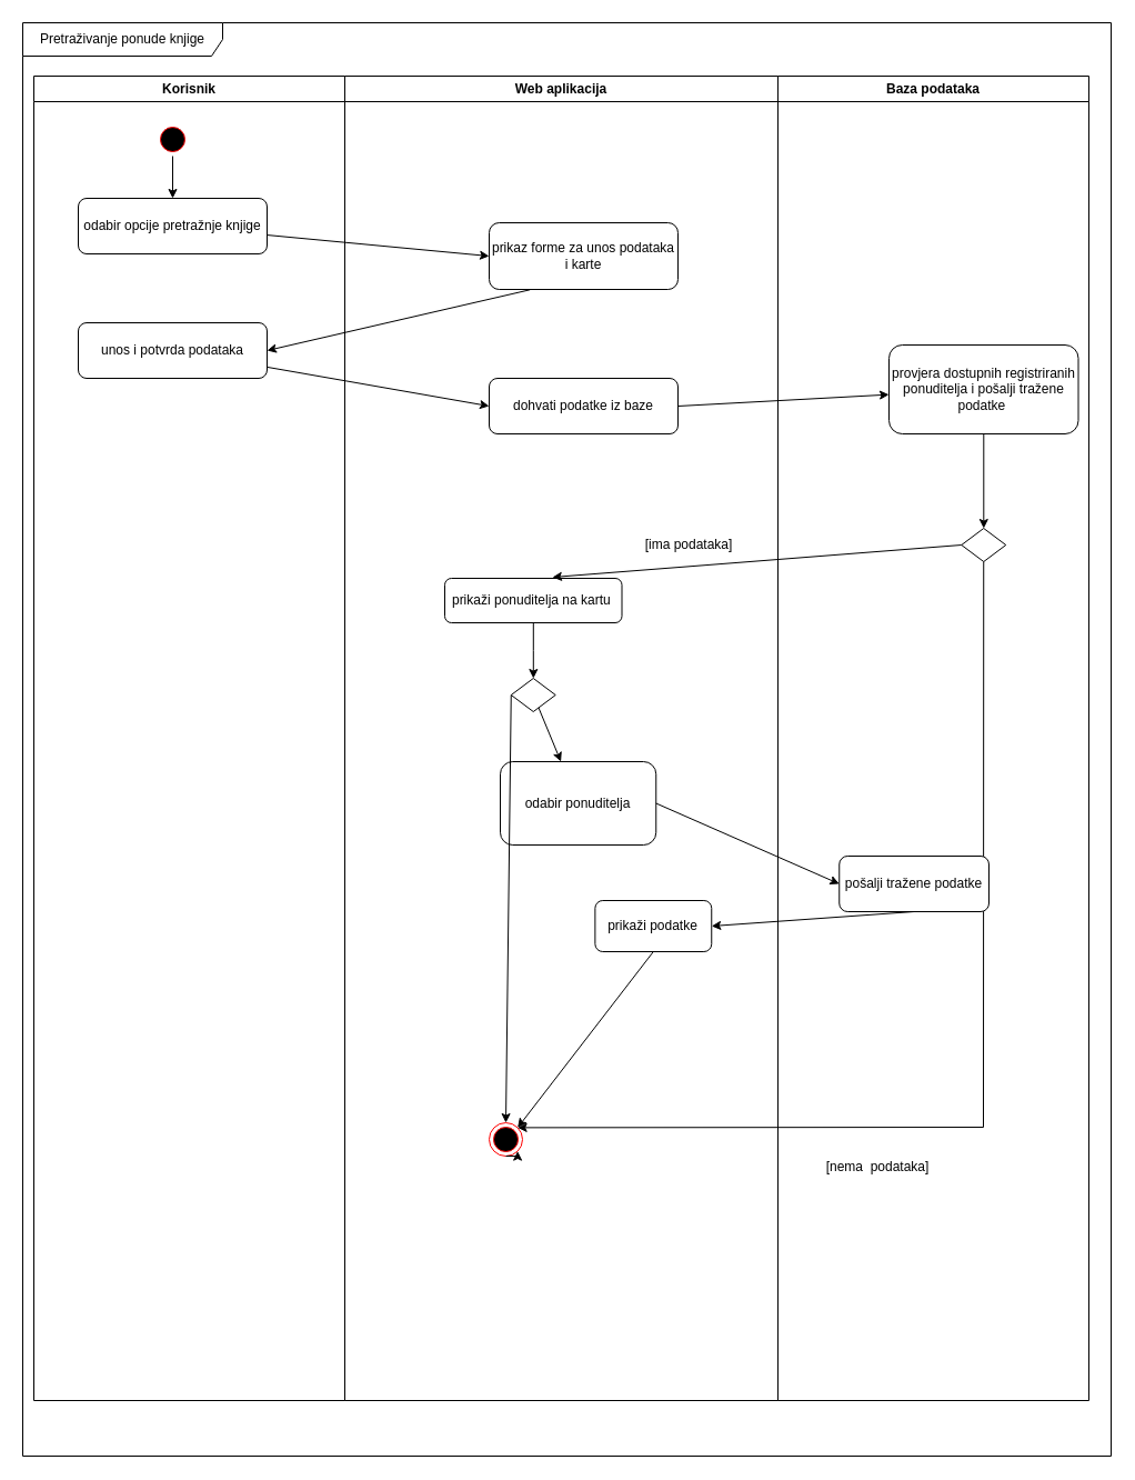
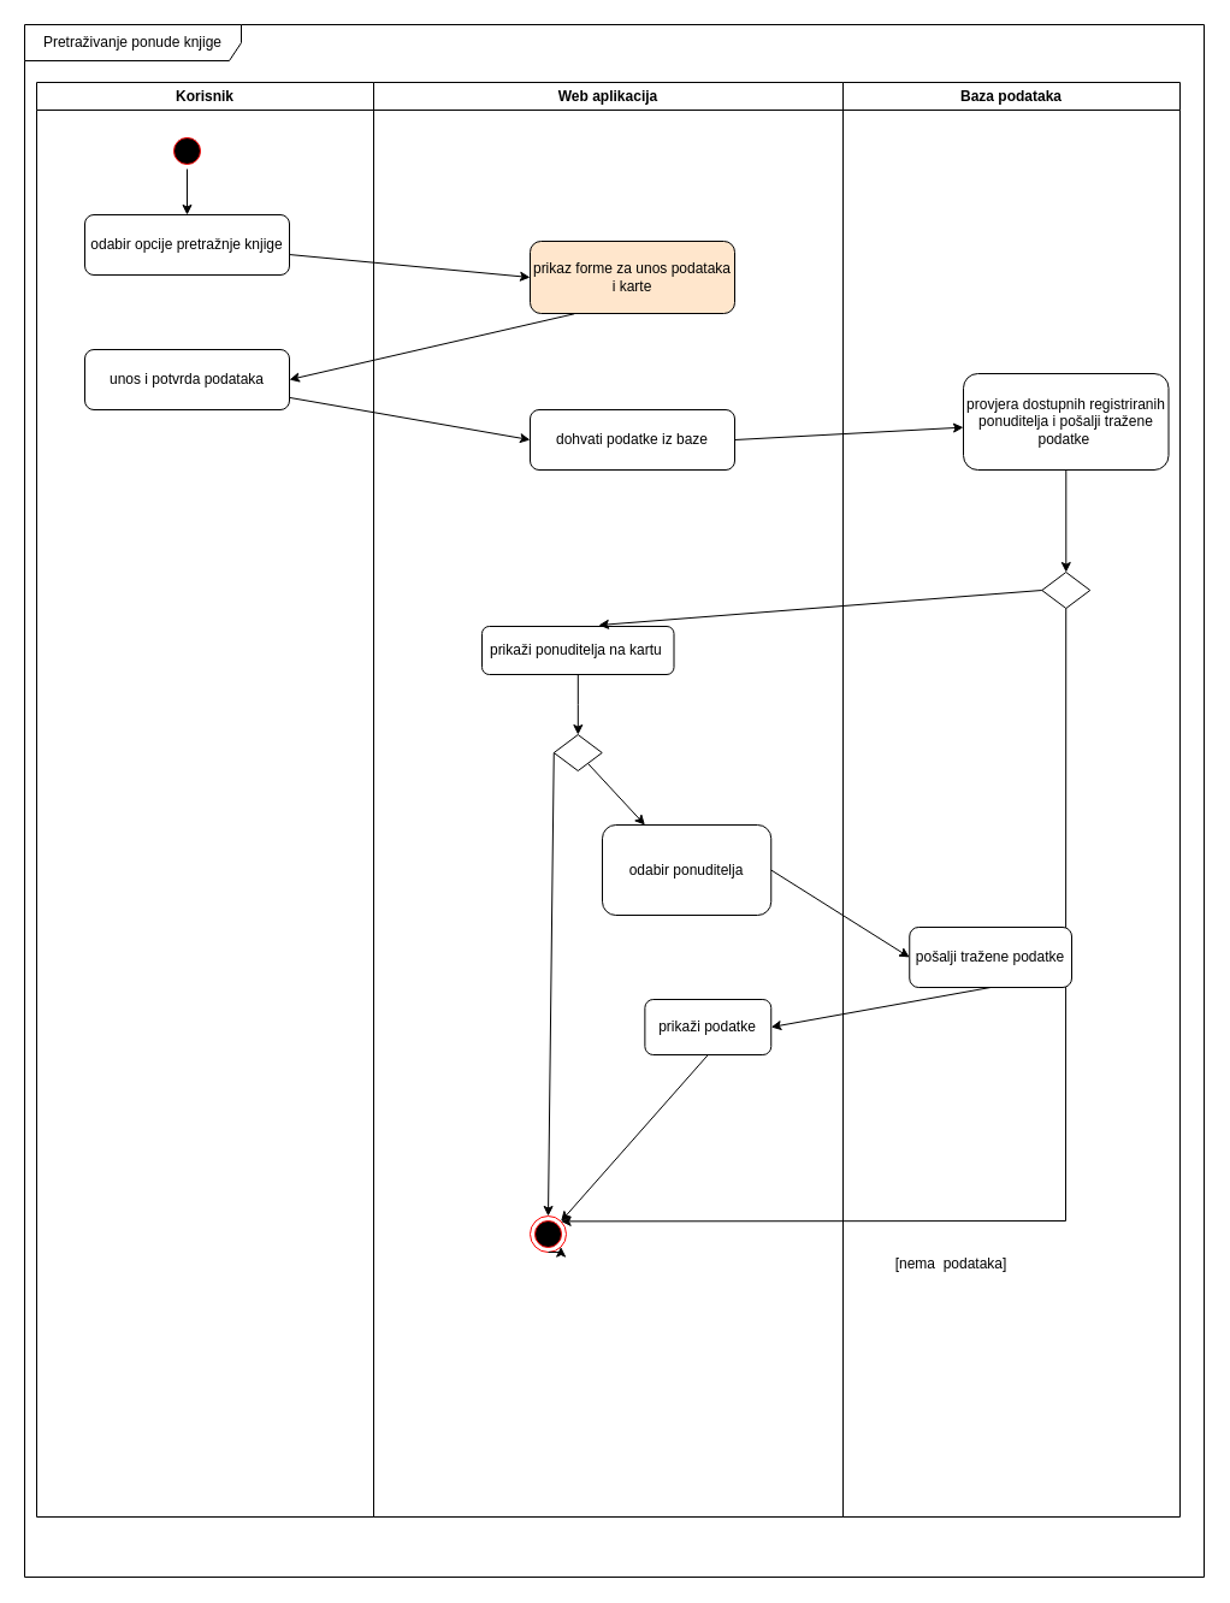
  <mxCell id="0" />
  <mxCell id="1" parent="0" />
  <mxCell id="2" value="Korisnik" style="swimlane;whiteSpace=wrap" parent="1" vertex="1"><mxGeometry x="30" y="68" width="280" height="1192" as="geometry" /></mxCell>
  <mxCell id="3" value="" style="edgeStyle=orthogonalEdgeStyle;rounded=0;orthogonalLoop=1;jettySize=auto;html=1;" edge="1" parent="2" source="4" target="5"><mxGeometry relative="1" as="geometry" /></mxCell>
  <mxCell id="4" value="" style="ellipse;shape=startState;fillColor=#000000;strokeColor=#ff0000;" parent="2" vertex="1"><mxGeometry x="110" y="42" width="30" height="30" as="geometry" /></mxCell>
  <mxCell id="5" value="odabir opcije pretražnje knjige" style="rounded=1;whiteSpace=wrap;html=1;" parent="2" vertex="1"><mxGeometry x="40" y="110" width="170" height="50" as="geometry" /></mxCell>
  <mxCell id="6" value="Web aplikacija" style="swimlane;whiteSpace=wrap" parent="1" vertex="1"><mxGeometry x="310" y="68" width="390" height="1192" as="geometry" /></mxCell>
  <mxCell id="7" value="Baza podataka" style="swimlane;whiteSpace=wrap" parent="1" vertex="1"><mxGeometry x="700" y="68" width="280" height="1192" as="geometry" /></mxCell>
  <mxCell id="8" value="Pretraživanje ponude knjige" style="shape=umlFrame;whiteSpace=wrap;html=1;pointerEvents=0;width=180;height=30;" parent="1" vertex="1"><mxGeometry x="20" y="20" width="980" height="1290" as="geometry" /></mxCell>
- <mxCell id="9" value="prikaz forme za unos podataka i karte" style="rounded=1;whiteSpace=wrap;html=1;" vertex="1" parent="1"><mxGeometry x="440" y="200" width="170" height="60" as="geometry" /></mxCell>
+ <mxCell id="9" value="prikaz forme za unos podataka i karte" style="rounded=1;whiteSpace=wrap;html=1;fillColor=#ffe6cc;" vertex="1" parent="1"><mxGeometry x="440" y="200" width="170" height="60" as="geometry" /></mxCell>
  <mxCell id="10" value="" style="endArrow=classic;html=1;rounded=0;entryX=0;entryY=0.5;entryDx=0;entryDy=0;" edge="1" parent="1" source="5" target="9"><mxGeometry width="50" height="50" relative="1" as="geometry"><mxPoint x="320" y="220" as="sourcePoint" /><mxPoint x="370" y="170" as="targetPoint" /></mxGeometry></mxCell>
  <mxCell id="11" value="unos i potvrda podataka" style="rounded=1;whiteSpace=wrap;html=1;" vertex="1" parent="1"><mxGeometry x="70" y="290" width="170" height="50" as="geometry" /></mxCell>
  <mxCell id="12" value="" style="endArrow=classic;html=1;rounded=0;entryX=1;entryY=0.5;entryDx=0;entryDy=0;exitX=0.216;exitY=1.005;exitDx=0;exitDy=0;exitPerimeter=0;" edge="1" parent="1" source="9" target="11"><mxGeometry width="50" height="50" relative="1" as="geometry"><mxPoint x="460" y="378" as="sourcePoint" /><mxPoint x="510" y="328" as="targetPoint" /></mxGeometry></mxCell>
  <mxCell id="13" value="dohvati podatke iz baze" style="rounded=1;whiteSpace=wrap;html=1;" vertex="1" parent="1"><mxGeometry x="440" y="340" width="170" height="50" as="geometry" /></mxCell>
  <mxCell id="14" value="" style="endArrow=classic;html=1;rounded=0;entryX=0;entryY=0.5;entryDx=0;entryDy=0;" edge="1" parent="1" source="11" target="13"><mxGeometry width="50" height="50" relative="1" as="geometry"><mxPoint x="450" y="280" as="sourcePoint" /><mxPoint x="500" y="230" as="targetPoint" /></mxGeometry></mxCell>
  <mxCell id="15" value="" style="edgeStyle=orthogonalEdgeStyle;rounded=0;orthogonalLoop=1;jettySize=auto;html=1;" edge="1" parent="1" source="16" target="18"><mxGeometry relative="1" as="geometry" /></mxCell>
  <mxCell id="16" value="provjera dostupnih registriranih ponuditelja i pošalji tražene podatke&amp;nbsp;" style="rounded=1;whiteSpace=wrap;html=1;" vertex="1" parent="1"><mxGeometry x="800" y="310" width="170.5" height="80" as="geometry" /></mxCell>
  <mxCell id="17" value="" style="endArrow=classic;html=1;rounded=0;exitX=1;exitY=0.5;exitDx=0;exitDy=0;" edge="1" parent="1" source="13" target="16"><mxGeometry width="50" height="50" relative="1" as="geometry"><mxPoint x="610" y="388" as="sourcePoint" /><mxPoint x="716" y="394" as="targetPoint" /></mxGeometry></mxCell>
  <mxCell id="18" value="" style="rhombus;whiteSpace=wrap;html=1;" vertex="1" parent="1"><mxGeometry x="865.25" y="475" width="40" height="30" as="geometry" /></mxCell>
  <mxCell id="19" value="" style="edgeStyle=orthogonalEdgeStyle;rounded=0;orthogonalLoop=1;jettySize=auto;html=1;" edge="1" parent="1" source="20" target="23"><mxGeometry relative="1" as="geometry" /></mxCell>
  <mxCell id="20" value="prikaži ponuditelja na kartu&amp;nbsp;" style="rounded=1;whiteSpace=wrap;html=1;" vertex="1" parent="1"><mxGeometry x="400" y="520" width="159.5" height="40" as="geometry" /></mxCell>
  <mxCell id="21" value="" style="endArrow=classic;html=1;rounded=0;entryX=0.608;entryY=-0.025;entryDx=0;entryDy=0;entryPerimeter=0;exitX=0;exitY=0.5;exitDx=0;exitDy=0;" edge="1" parent="1" source="18" target="20"><mxGeometry width="50" height="50" relative="1" as="geometry"><mxPoint x="450" y="480" as="sourcePoint" /><mxPoint x="500" y="430" as="targetPoint" /></mxGeometry></mxCell>
- <mxCell id="22" value="[ima podataka]" style="text;html=1;strokeColor=none;fillColor=none;align=center;verticalAlign=middle;whiteSpace=wrap;rounded=0;" vertex="1" parent="1"><mxGeometry x="570" y="475" width="100" height="30" as="geometry" /></mxCell>
  <mxCell id="23" value="" style="rhombus;whiteSpace=wrap;html=1;" vertex="1" parent="1"><mxGeometry x="459.75" y="610" width="40" height="30" as="geometry" /></mxCell>
- <mxCell id="24" value="odabir ponuditelja" style="rounded=1;whiteSpace=wrap;html=1;" vertex="1" parent="1"><mxGeometry x="450" y="685" width="140.25" height="75" as="geometry" /></mxCell>
+ <mxCell id="24" value="odabir ponuditelja" style="rounded=1;whiteSpace=wrap;html=1;" vertex="1" parent="1"><mxGeometry x="500" y="685" width="140.25" height="75" as="geometry" /></mxCell>
  <mxCell id="25" value="" style="endArrow=classic;html=1;rounded=0;" edge="1" parent="1" source="23" target="24"><mxGeometry width="50" height="50" relative="1" as="geometry"><mxPoint x="450" y="580" as="sourcePoint" /><mxPoint x="500" y="530" as="targetPoint" /></mxGeometry></mxCell>
  <mxCell id="26" value="" style="endArrow=classic;html=1;rounded=0;entryX=0.5;entryY=0;entryDx=0;entryDy=0;exitX=0;exitY=0.5;exitDx=0;exitDy=0;" edge="1" parent="1" source="23" target="28"><mxGeometry width="50" height="50" relative="1" as="geometry"><mxPoint x="450" y="720" as="sourcePoint" /><mxPoint x="550" y="1010" as="targetPoint" /></mxGeometry></mxCell>
  <mxCell id="27" style="edgeStyle=orthogonalEdgeStyle;rounded=0;orthogonalLoop=1;jettySize=auto;html=1;exitX=0.5;exitY=1;exitDx=0;exitDy=0;" edge="1" parent="1"><mxGeometry relative="1" as="geometry"><mxPoint x="550" y="1040" as="sourcePoint" /><mxPoint x="550" y="1040" as="targetPoint" /></mxGeometry></mxCell>
  <mxCell id="28" value="" style="ellipse;html=1;shape=endState;fillColor=#000000;strokeColor=#ff0000;" vertex="1" parent="1"><mxGeometry x="440" y="1010" width="30" height="30" as="geometry" /></mxCell>
  <mxCell id="29" value="" style="endArrow=classic;html=1;rounded=0;exitX=0.5;exitY=1;exitDx=0;exitDy=0;entryX=1;entryY=0;entryDx=0;entryDy=0;" edge="1" parent="1" source="18" target="28"><mxGeometry width="50" height="50" relative="1" as="geometry"><mxPoint x="450" y="920" as="sourcePoint" /><mxPoint x="570" y="1025" as="targetPoint" /><Array as="points"><mxPoint x="885" y="1014" /></Array></mxGeometry></mxCell>
  <mxCell id="30" value="[nema&amp;nbsp; podataka]" style="text;html=1;strokeColor=none;fillColor=none;align=center;verticalAlign=middle;whiteSpace=wrap;rounded=0;" vertex="1" parent="1"><mxGeometry x="730" y="1035" width="120" height="30" as="geometry" /></mxCell>
  <mxCell id="31" value="pošalji tražene podatke" style="rounded=1;whiteSpace=wrap;html=1;" vertex="1" parent="1"><mxGeometry x="755.25" y="770" width="134.75" height="50" as="geometry" /></mxCell>
  <mxCell id="32" value="" style="endArrow=classic;html=1;rounded=0;entryX=0;entryY=0.5;entryDx=0;entryDy=0;exitX=1;exitY=0.5;exitDx=0;exitDy=0;" edge="1" parent="1" source="24" target="31"><mxGeometry width="50" height="50" relative="1" as="geometry"><mxPoint x="450" y="620" as="sourcePoint" /><mxPoint x="500" y="570" as="targetPoint" /></mxGeometry></mxCell>
- <mxCell id="33" value="prikaži podatke" style="rounded=1;whiteSpace=wrap;html=1;" vertex="1" parent="1"><mxGeometry x="535.38" y="810" width="104.87" height="46" as="geometry" /></mxCell>
+ <mxCell id="33" value="prikaži podatke" style="rounded=1;whiteSpace=wrap;html=1;" vertex="1" parent="1"><mxGeometry x="535.38" y="830" width="104.87" height="46" as="geometry" /></mxCell>
  <mxCell id="34" value="" style="endArrow=classic;html=1;rounded=0;entryX=1;entryY=0.5;entryDx=0;entryDy=0;exitX=0.5;exitY=1;exitDx=0;exitDy=0;" edge="1" parent="1" source="31" target="33"><mxGeometry width="50" height="50" relative="1" as="geometry"><mxPoint x="450" y="820" as="sourcePoint" /><mxPoint x="500" y="770" as="targetPoint" /></mxGeometry></mxCell>
  <mxCell id="35" value="" style="endArrow=classic;html=1;rounded=0;entryX=1;entryY=0;entryDx=0;entryDy=0;exitX=0.5;exitY=1;exitDx=0;exitDy=0;" edge="1" parent="1" source="33" target="28"><mxGeometry width="50" height="50" relative="1" as="geometry"><mxPoint x="450" y="820" as="sourcePoint" /><mxPoint x="500" y="770" as="targetPoint" /></mxGeometry></mxCell>
  <mxCell id="36" style="edgeStyle=orthogonalEdgeStyle;rounded=0;orthogonalLoop=1;jettySize=auto;html=1;exitX=0.5;exitY=1;exitDx=0;exitDy=0;entryX=1;entryY=1;entryDx=0;entryDy=0;" edge="1" parent="1" source="28" target="28"><mxGeometry relative="1" as="geometry" /></mxCell>
